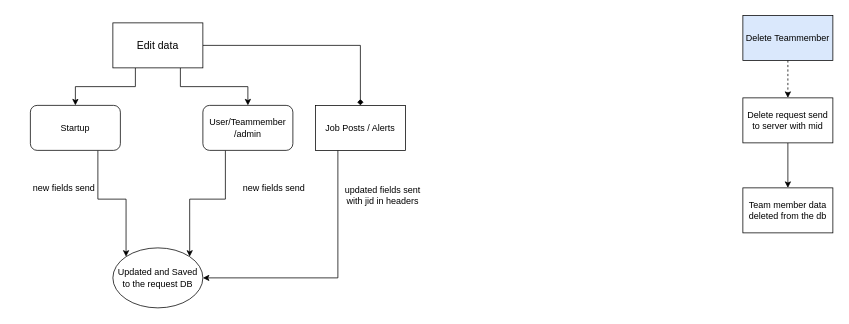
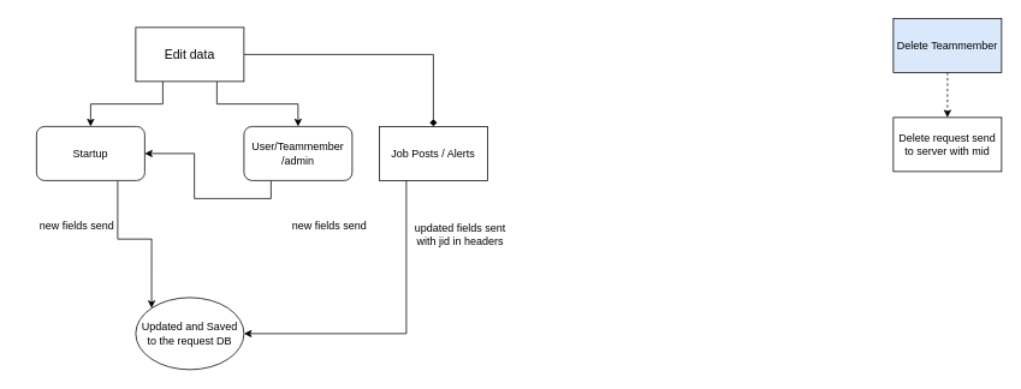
  <mxCell id="0" />
  <mxCell id="1" parent="0" />
  <mxCell id="2" style="edgeStyle=orthogonalEdgeStyle;rounded=0;orthogonalLoop=1;jettySize=auto;html=1;entryX=0.5;entryY=0;entryDx=0;entryDy=0;dashed=1;" parent="1" source="3" target="5" edge="1"><mxGeometry relative="1" as="geometry" /></mxCell>
  <mxCell id="3" value="Delete Teammember" style="rounded=0;whiteSpace=wrap;html=1;fillColor=#dae8fc;" parent="1" vertex="1"><mxGeometry x="990" y="20" width="120" height="60" as="geometry" /></mxCell>
- <mxCell id="4" style="edgeStyle=orthogonalEdgeStyle;rounded=0;orthogonalLoop=1;jettySize=auto;html=1;entryX=0.5;entryY=0;entryDx=0;entryDy=0;" parent="1" source="5" target="6" edge="1"><mxGeometry relative="1" as="geometry" /></mxCell>
  <mxCell id="5" value="Delete request send to server with mid" style="rounded=0;whiteSpace=wrap;html=1;" parent="1" vertex="1"><mxGeometry x="990" y="130" width="120" height="60" as="geometry" /></mxCell>
- <mxCell id="6" value="Team member data deleted from the db" style="rounded=0;whiteSpace=wrap;html=1;" parent="1" vertex="1"><mxGeometry x="990" y="250" width="120" height="60" as="geometry" /></mxCell>
  <mxCell id="7" style="edgeStyle=orthogonalEdgeStyle;rounded=0;orthogonalLoop=1;jettySize=auto;html=1;exitX=0.25;exitY=1;exitDx=0;exitDy=0;entryX=0.5;entryY=0;entryDx=0;entryDy=0;" edge="1" parent="1" source="10" target="12"><mxGeometry relative="1" as="geometry" /></mxCell>
  <mxCell id="8" style="edgeStyle=orthogonalEdgeStyle;rounded=0;orthogonalLoop=1;jettySize=auto;html=1;exitX=0.75;exitY=1;exitDx=0;exitDy=0;entryX=0.5;entryY=0;entryDx=0;entryDy=0;" edge="1" parent="1" source="10" target="14"><mxGeometry relative="1" as="geometry" /></mxCell>
  <mxCell id="9" style="edgeStyle=orthogonalEdgeStyle;rounded=0;orthogonalLoop=1;jettySize=auto;html=1;entryX=0.5;entryY=0;entryDx=0;entryDy=0;endArrow=diamond;" edge="1" parent="1" source="10" target="19"><mxGeometry relative="1" as="geometry" /></mxCell>
  <mxCell id="10" value="&lt;font style=&quot;font-size: 14px&quot;&gt;Edit data&lt;/font&gt;" style="rounded=0;whiteSpace=wrap;html=1;" vertex="1" parent="1"><mxGeometry x="150" y="30" width="120" height="60" as="geometry" /></mxCell>
  <mxCell id="11" style="edgeStyle=orthogonalEdgeStyle;rounded=0;orthogonalLoop=1;jettySize=auto;html=1;exitX=0.75;exitY=1;exitDx=0;exitDy=0;entryX=0;entryY=0;entryDx=0;entryDy=0;" edge="1" parent="1" source="12" target="15"><mxGeometry relative="1" as="geometry" /></mxCell>
  <mxCell id="12" value="Startup" style="rounded=1;whiteSpace=wrap;html=1;" vertex="1" parent="1"><mxGeometry x="40" y="140" width="120" height="60" as="geometry" /></mxCell>
- <mxCell id="13" style="edgeStyle=orthogonalEdgeStyle;rounded=0;orthogonalLoop=1;jettySize=auto;html=1;exitX=0.25;exitY=1;exitDx=0;exitDy=0;entryX=1;entryY=0;entryDx=0;entryDy=0;" edge="1" parent="1" source="14" target="15"><mxGeometry relative="1" as="geometry" /></mxCell>
+ <mxCell id="13" style="edgeStyle=orthogonalEdgeStyle;rounded=0;orthogonalLoop=1;jettySize=auto;html=1;exitX=0.25;exitY=1;exitDx=0;exitDy=0;" edge="1" parent="1" source="14" target="12"><mxGeometry relative="1" as="geometry" /></mxCell>
  <mxCell id="14" value="User/Teammember&lt;br&gt;/admin" style="rounded=1;whiteSpace=wrap;html=1;" vertex="1" parent="1"><mxGeometry x="270" y="140" width="120" height="60" as="geometry" /></mxCell>
  <mxCell id="15" value="Updated and Saved to the request DB" style="ellipse;whiteSpace=wrap;html=1;" vertex="1" parent="1"><mxGeometry x="150" y="330" width="120" height="80" as="geometry" /></mxCell>
  <mxCell id="16" value="new fields send" style="text;html=1;strokeColor=none;fillColor=none;align=center;verticalAlign=middle;whiteSpace=wrap;rounded=0;" vertex="1" parent="1"><mxGeometry x="300" y="240" width="130" height="20" as="geometry" /></mxCell>
  <mxCell id="17" value="new fields send" style="text;html=1;strokeColor=none;fillColor=none;align=center;verticalAlign=middle;whiteSpace=wrap;rounded=0;" vertex="1" parent="1"><mxGeometry x="20" y="240" width="130" height="20" as="geometry" /></mxCell>
  <mxCell id="18" style="edgeStyle=orthogonalEdgeStyle;rounded=0;orthogonalLoop=1;jettySize=auto;html=1;exitX=0.25;exitY=1;exitDx=0;exitDy=0;entryX=1;entryY=0.5;entryDx=0;entryDy=0;" edge="1" parent="1" source="19" target="15"><mxGeometry relative="1" as="geometry" /></mxCell>
  <mxCell id="19" value="Job Posts / Alerts" style="rounded=0;whiteSpace=wrap;html=1;" vertex="1" parent="1"><mxGeometry x="420" y="140" width="120" height="60" as="geometry" /></mxCell>
  <mxCell id="20" value="updated fields sent&lt;br&gt;with jid in headers" style="text;html=1;strokeColor=none;fillColor=none;align=center;verticalAlign=middle;whiteSpace=wrap;rounded=0;" vertex="1" parent="1"><mxGeometry x="450" y="250" width="120" height="20" as="geometry" /></mxCell>
